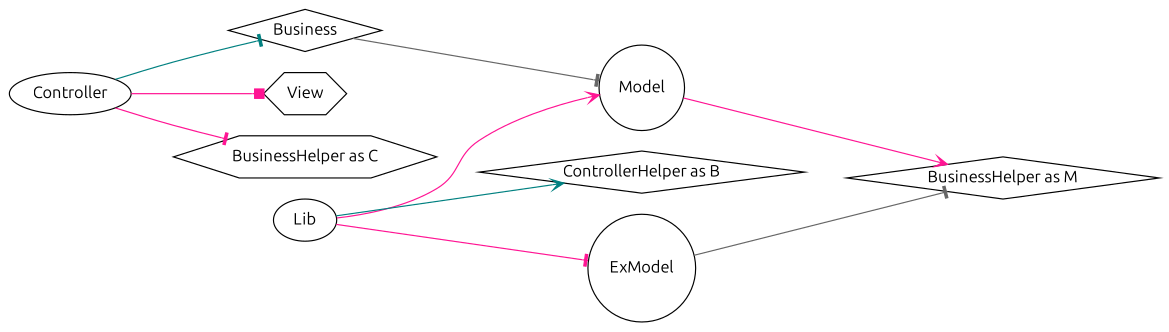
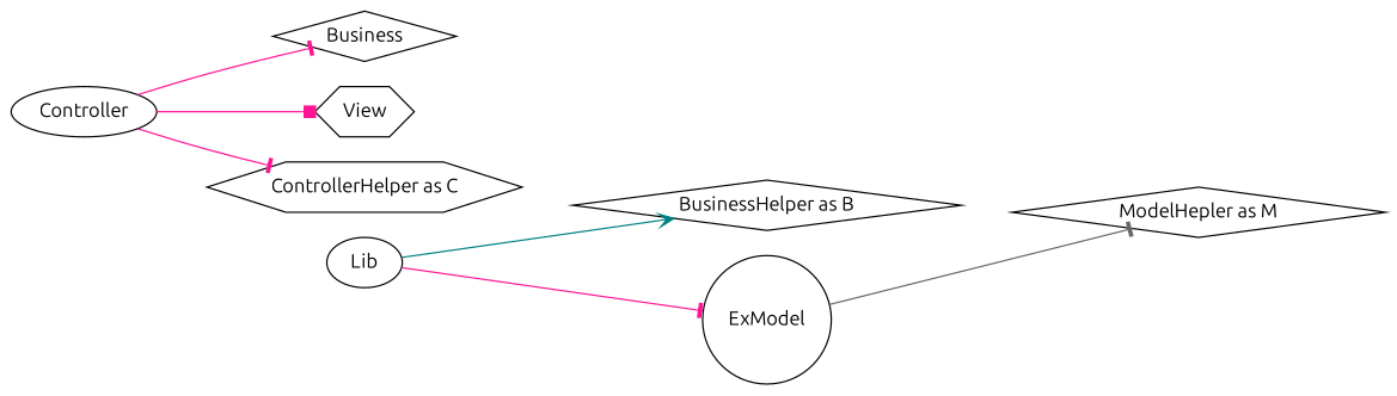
  digraph {
    fontname=Ubuntu
    rankdir=LR
    node [fontname=Ubuntu shape=diamond]
    edge [arrowhead=tee color=deeppink fontname=Ubuntu]
    Controller [shape=ellipse]
    Business
    View [shape=hexagon]
-   n4 [label="BusinessHelper as C" shape=hexagon]
-   Model [shape=circle]
-   n6 [label="BusinessHelper as M"]
+   n4 [label="ControllerHelper as C" shape=hexagon]
+   n6 [label="ModelHepler as M"]
    Lib [shape=ellipse]
-   n8 [label="ControllerHelper as B"]
+   n8 [label="BusinessHelper as B"]
    ExModel [shape=circle]
-   Controller -> Business [color=teal]
+   Controller -> Business
    Controller -> View [arrowhead=box]
    Controller -> n4
-   Business -> Model [color=gray40]
-   Model -> n6 [arrowhead=vee]
-   Lib -> Model [arrowhead=vee]
    Lib -> n8 [arrowhead=vee color=teal]
    Lib -> ExModel
    ExModel -> n6 [color=gray40]
  }
